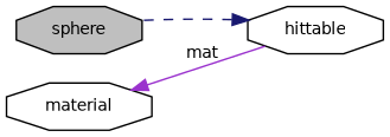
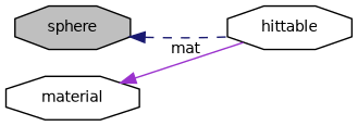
  digraph {
    rankdir=LR
    node [color=black fillcolor=white fontname=Helvetica fontsize=10 shape=octagon style=filled]
    edge [dir=back fontname=Helvetica fontsize=10 labelfontname=Helvetica labelfontsize=10]
    n1 [fillcolor=grey75 fontcolor=black height=0.2 label=sphere width=0.4]
    n2 [height=0.2 label=hittable width=0.4]
    n3 [height=0.2 label=material width=0.4]
-   n2 -> n1 [color=midnightblue style=dashed]
+   n1 -> n2 [color=midnightblue style=dashed]
    n3 -> n2 [color=darkorchid3 label=" mat" style=solid]
  }
